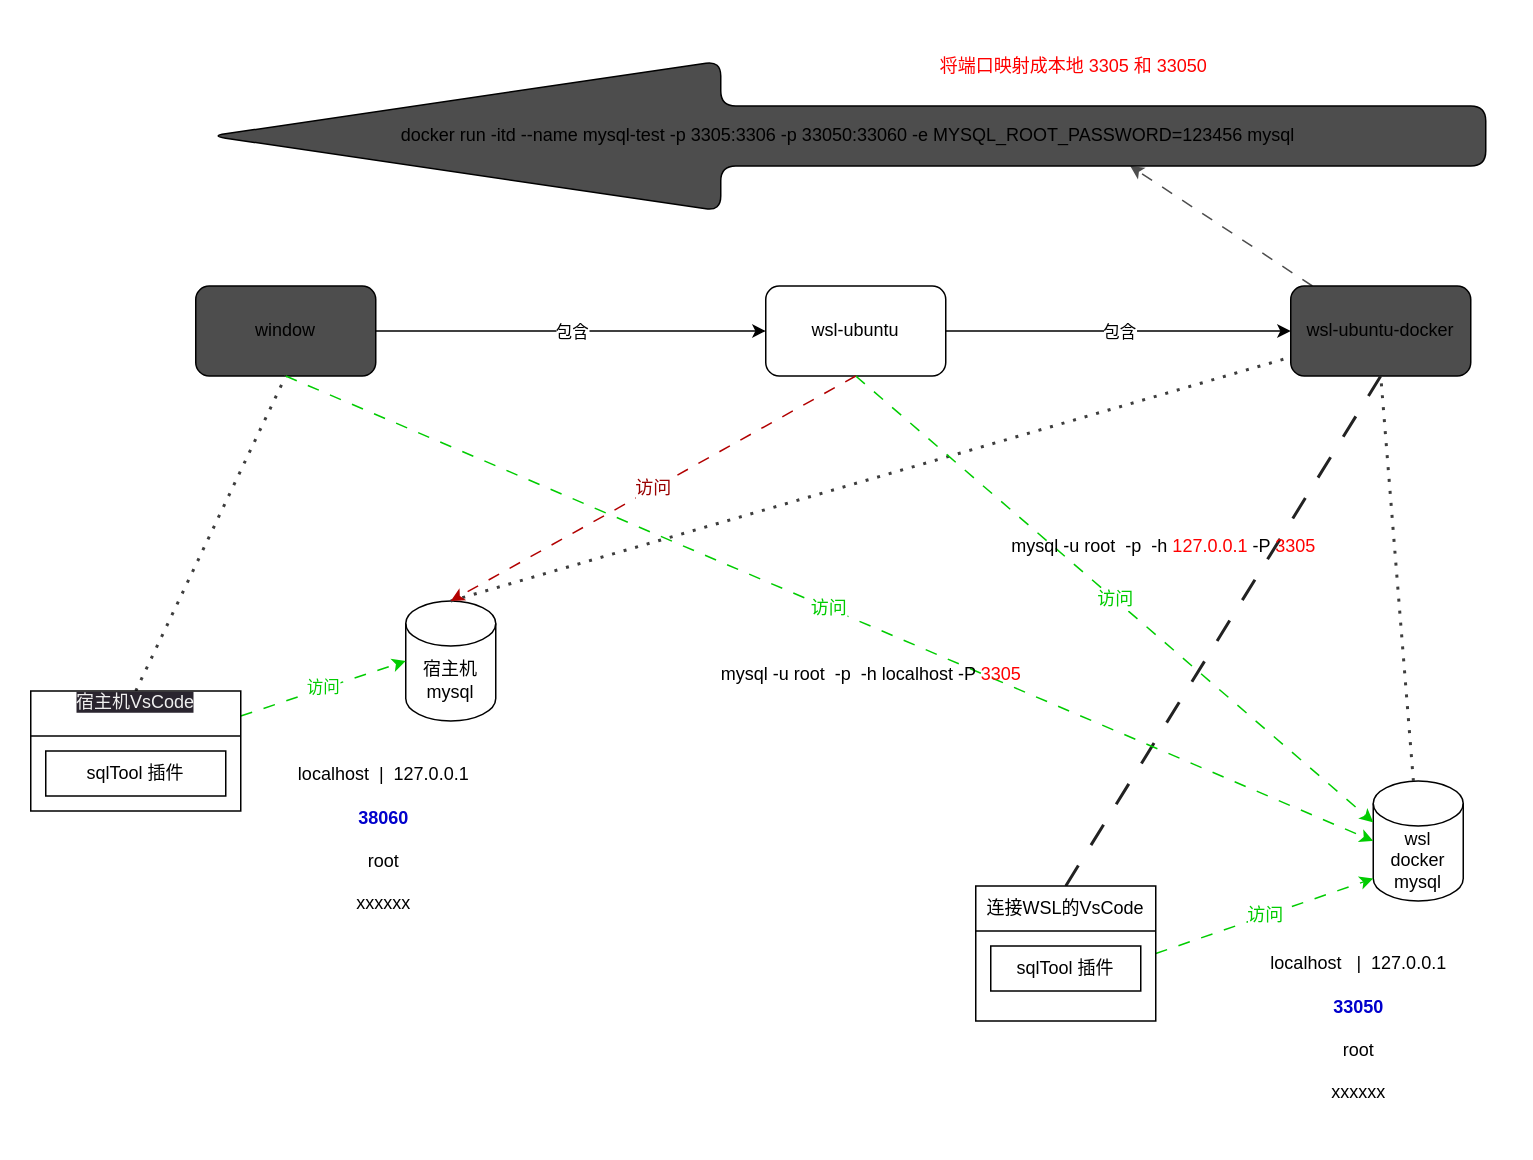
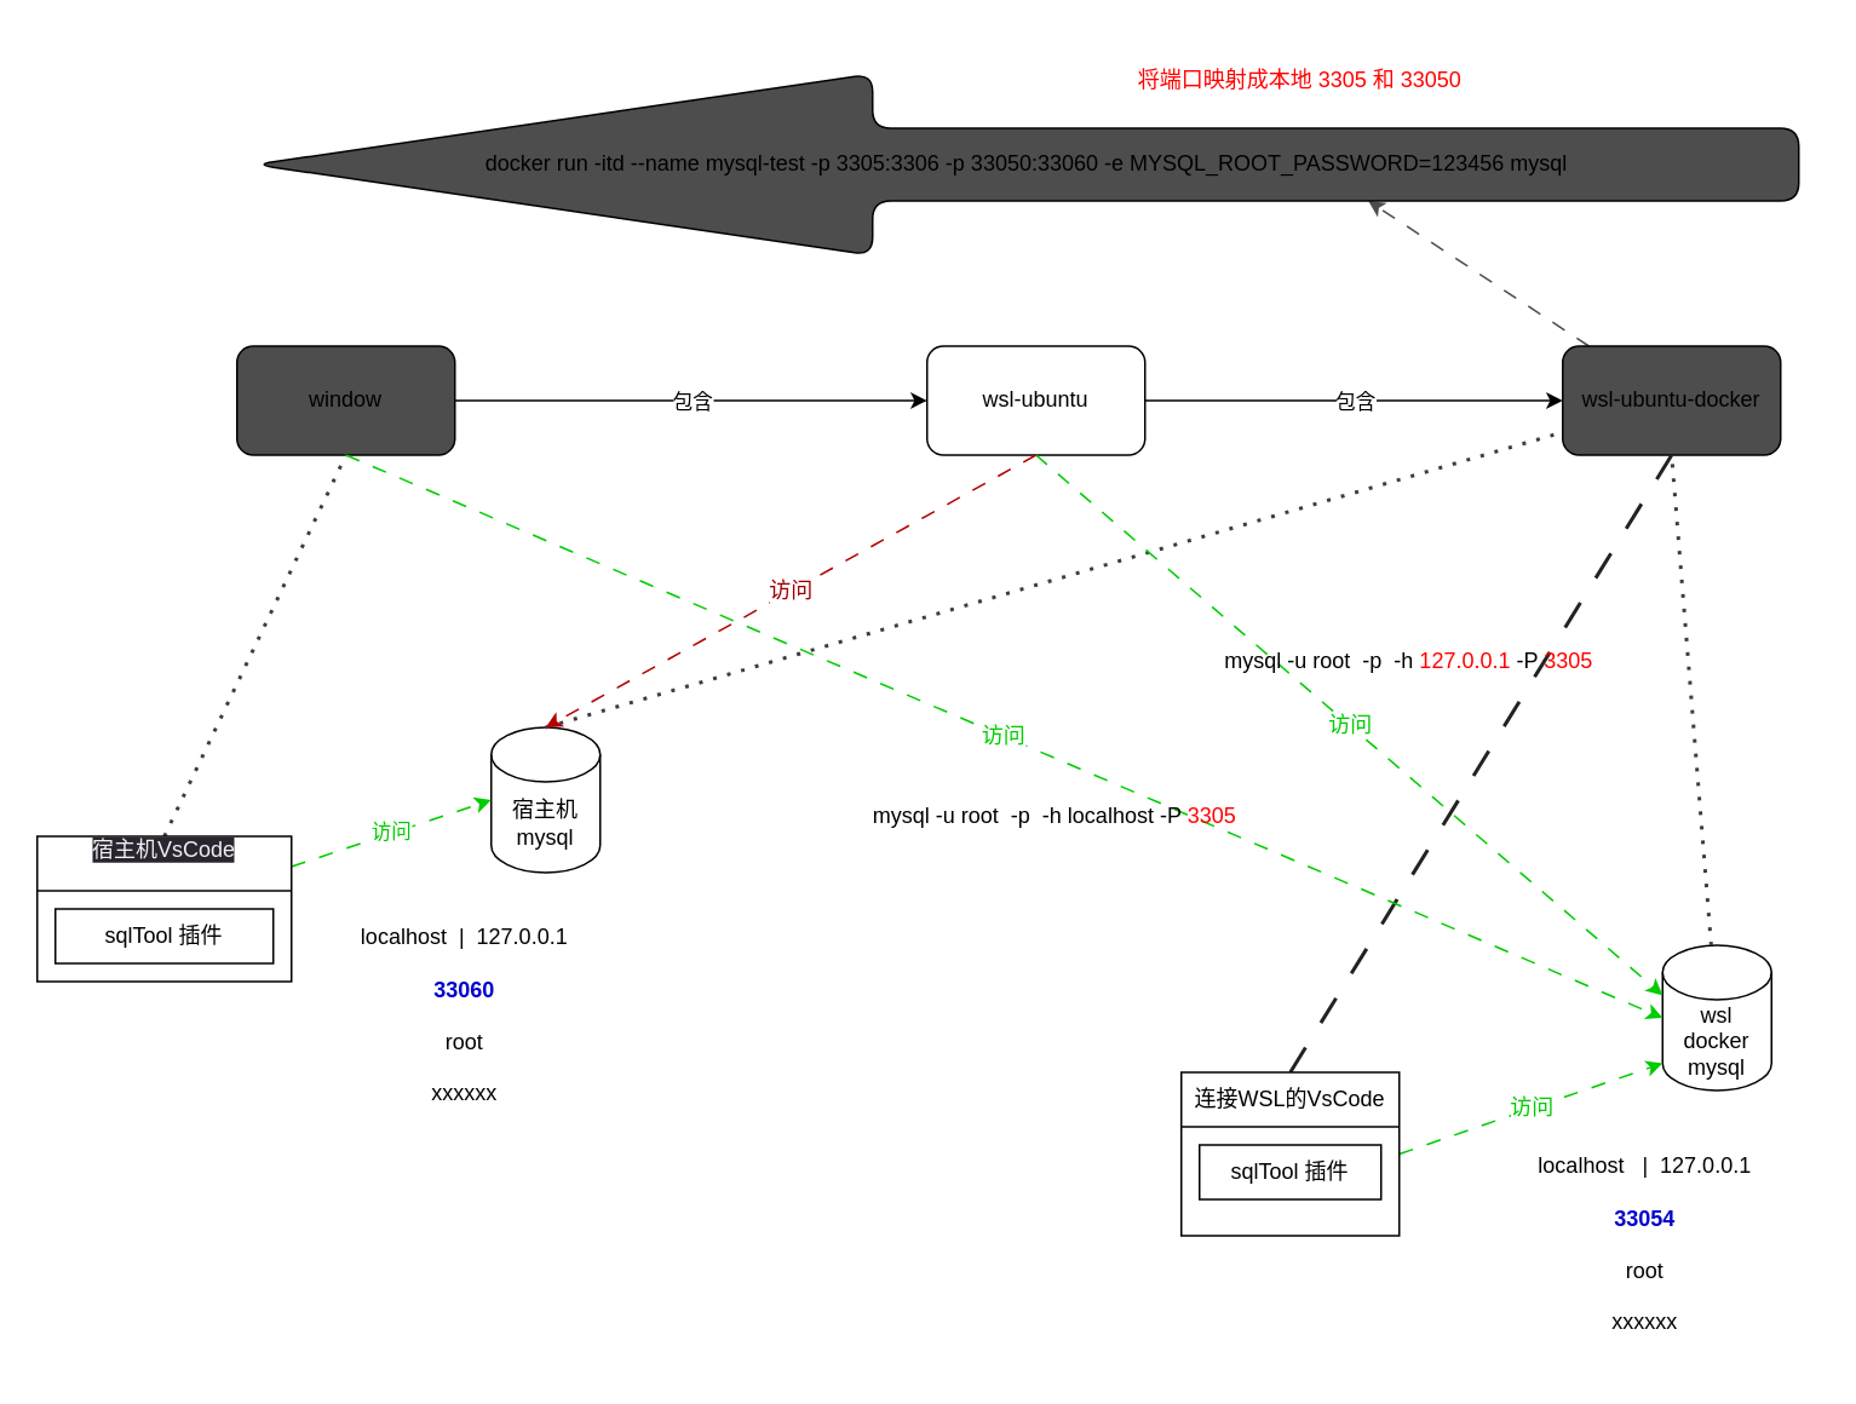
  <mxCell id="0" />
  <mxCell id="1" parent="0" />
  <mxCell id="2" value="宿主机mysql" style="shape=cylinder3;whiteSpace=wrap;html=1;boundedLbl=1;backgroundOutline=1;size=15;" vertex="1" parent="1"><mxGeometry x="270" y="400" width="60" height="80" as="geometry" /></mxCell>
  <mxCell id="3" value="wsl&lt;br&gt;docker&lt;br&gt;mysql" style="shape=cylinder3;whiteSpace=wrap;html=1;boundedLbl=1;backgroundOutline=1;size=15;" vertex="1" parent="1"><mxGeometry x="915" y="520" width="60" height="80" as="geometry" /></mxCell>
  <mxCell id="4" value="window" style="rounded=1;whiteSpace=wrap;html=1;fillColor=#4d4d4d;" vertex="1" parent="1"><mxGeometry x="130" y="190" width="120" height="60" as="geometry" /></mxCell>
  <mxCell id="5" value="wsl-ubuntu" style="rounded=1;whiteSpace=wrap;html=1;" vertex="1" parent="1"><mxGeometry x="510" y="190" width="120" height="60" as="geometry" /></mxCell>
  <mxCell id="6" value="" style="edgeStyle=none;html=1;dashed=1;dashPattern=8 8;strokeColor=#4D4D4D;fontSize=12;fontColor=#FF0000;entryX=0;entryY=0;entryDx=237;entryDy=30;entryPerimeter=0;" edge="1" parent="1" source="7" target="26"><mxGeometry relative="1" as="geometry" /></mxCell>
  <mxCell id="7" value="wsl-ubuntu-docker" style="rounded=1;whiteSpace=wrap;html=1;fillColor=#4D4D4D;" vertex="1" parent="1"><mxGeometry x="860" y="190" width="120" height="60" as="geometry" /></mxCell>
  <mxCell id="8" value="" style="endArrow=classic;html=1;exitX=1;exitY=0.5;exitDx=0;exitDy=0;entryX=0;entryY=0.5;entryDx=0;entryDy=0;" edge="1" parent="1" source="5" target="7"><mxGeometry relative="1" as="geometry"><mxPoint x="750" y="219.5" as="sourcePoint" /><mxPoint x="850" y="219.5" as="targetPoint" /></mxGeometry></mxCell>
  <mxCell id="9" value="包含" style="edgeLabel;resizable=0;html=1;align=center;verticalAlign=middle;" connectable="0" vertex="1" parent="8"><mxGeometry relative="1" as="geometry" /></mxCell>
  <mxCell id="10" value="" style="endArrow=classic;html=1;entryX=0;entryY=0.5;entryDx=0;entryDy=0;exitX=1;exitY=0.5;exitDx=0;exitDy=0;" edge="1" parent="1" source="4" target="5"><mxGeometry relative="1" as="geometry"><mxPoint x="400" y="219.5" as="sourcePoint" /><mxPoint x="500" y="219.5" as="targetPoint" /></mxGeometry></mxCell>
  <mxCell id="11" value="包含" style="edgeLabel;resizable=0;html=1;align=center;verticalAlign=middle;" connectable="0" vertex="1" parent="10"><mxGeometry relative="1" as="geometry" /></mxCell>
  <mxCell id="12" value="" style="endArrow=none;dashed=1;html=1;dashPattern=1 3;strokeWidth=2;exitX=0.5;exitY=0;exitDx=0;exitDy=0;exitPerimeter=0;strokeColor=#3D3D3D;" edge="1" parent="1" source="2" target="7"><mxGeometry width="50" height="50" relative="1" as="geometry"><mxPoint x="570" y="460" as="sourcePoint" /><mxPoint x="330" y="260" as="targetPoint" /></mxGeometry></mxCell>
  <mxCell id="13" value="" style="endArrow=none;dashed=1;html=1;dashPattern=1 3;strokeWidth=2;entryX=0.5;entryY=1;entryDx=0;entryDy=0;strokeColor=#3D3D3D;" edge="1" parent="1" source="3" target="7"><mxGeometry width="50" height="50" relative="1" as="geometry"><mxPoint x="570" y="460" as="sourcePoint" /><mxPoint x="620" y="410" as="targetPoint" /></mxGeometry></mxCell>
  <mxCell id="14" value="" style="endArrow=none;dashed=1;html=1;dashPattern=1 3;strokeWidth=2;entryX=0.5;entryY=1;entryDx=0;entryDy=0;exitX=0.5;exitY=0;exitDx=0;exitDy=0;strokeColor=#3D3D3D;" edge="1" parent="1" source="20" target="4"><mxGeometry width="50" height="50" relative="1" as="geometry"><mxPoint x="170" y="400" as="sourcePoint" /><mxPoint x="350" y="260" as="targetPoint" /></mxGeometry></mxCell>
  <mxCell id="15" value="" style="endArrow=none;dashed=1;html=1;strokeWidth=2;exitX=0.5;exitY=0;exitDx=0;exitDy=0;dashPattern=8 8;strokeColor=#222222;labelBackgroundColor=#1A1A1A;" edge="1" parent="1" source="17"><mxGeometry width="50" height="50" relative="1" as="geometry"><mxPoint x="590" y="460" as="sourcePoint" /><mxPoint x="920" y="250" as="targetPoint" /></mxGeometry></mxCell>
  <mxCell id="16" value="访问" style="edgeStyle=none;html=1;exitX=1;exitY=0.5;exitDx=0;exitDy=0;entryX=0;entryY=1;entryDx=0;entryDy=-15;entryPerimeter=0;dashed=1;dashPattern=8 8;fontSize=12;fillColor=#e51400;strokeColor=#00CC00;fontColor=#00CC00;" edge="1" parent="1" source="17" target="3"><mxGeometry relative="1" as="geometry" /></mxCell>
  <mxCell id="17" value="&lt;span style=&quot;font-weight: 400;&quot;&gt;连接WSL的VsCode&lt;/span&gt;" style="swimlane;whiteSpace=wrap;html=1;startSize=30;" vertex="1" parent="1"><mxGeometry x="650" y="590" width="120" height="90" as="geometry" /></mxCell>
  <mxCell id="18" value="sqlTool 插件" style="rounded=0;whiteSpace=wrap;html=1;" vertex="1" parent="17"><mxGeometry x="10" y="40" width="100" height="30" as="geometry" /></mxCell>
  <mxCell id="19" value="访问" style="edgeStyle=none;html=1;dashed=1;dashPattern=8 8;entryX=0;entryY=0.5;entryDx=0;entryDy=0;entryPerimeter=0;fillColor=#fa6800;strokeColor=#00CC00;fontColor=#00CC00;" edge="1" parent="1" source="20" target="2"><mxGeometry relative="1" as="geometry"><mxPoint x="270" y="680" as="targetPoint" /></mxGeometry></mxCell>
  <mxCell id="20" value="&#10;&lt;span style=&quot;color: rgb(240, 240, 240); font-family: Helvetica; font-size: 12px; font-style: normal; font-variant-ligatures: normal; font-variant-caps: normal; font-weight: 400; letter-spacing: normal; orphans: 2; text-align: center; text-indent: 0px; text-transform: none; widows: 2; word-spacing: 0px; -webkit-text-stroke-width: 0px; background-color: rgb(42, 37, 47); text-decoration-thickness: initial; text-decoration-style: initial; text-decoration-color: initial; float: none; display: inline !important;&quot;&gt;宿主机VsCode&lt;/span&gt;&#10;&#10;" style="swimlane;whiteSpace=wrap;html=1;startSize=30;" vertex="1" parent="1"><mxGeometry x="20" y="460" width="140" height="80" as="geometry" /></mxCell>
  <mxCell id="21" value="sqlTool 插件" style="rounded=0;whiteSpace=wrap;html=1;" vertex="1" parent="20"><mxGeometry x="10" y="40" width="120" height="30" as="geometry" /></mxCell>
- <mxCell id="22" value="&lt;font style=&quot;font-size: 12px;&quot;&gt;&lt;span style=&quot;font-weight: normal;&quot;&gt;localhost&amp;nbsp; &amp;nbsp;|&amp;nbsp; 127.0.0.1&lt;/span&gt;&lt;br&gt;&lt;font color=&quot;#0000cc&quot;&gt;33050&lt;/font&gt;&lt;br&gt;&lt;span style=&quot;font-weight: normal;&quot;&gt;root&lt;/span&gt;&lt;br&gt;&lt;span style=&quot;font-weight: normal;&quot;&gt;xxxxxx&lt;/span&gt;&lt;br&gt;&lt;/font&gt;" style="text;strokeColor=none;fillColor=none;html=1;fontSize=24;fontStyle=1;verticalAlign=middle;align=center;strokeWidth=5;backgroundOutline=1;" vertex="1" parent="1"><mxGeometry x="810" y="610" width="190" height="141" as="geometry" /></mxCell>
- <mxCell id="23" value="&lt;font style=&quot;font-size: 12px;&quot;&gt;&lt;span style=&quot;font-weight: normal;&quot;&gt;localhost&amp;nbsp; |&amp;nbsp; 127.0.0.1&lt;/span&gt;&lt;br&gt;&lt;font color=&quot;#0000cc&quot;&gt;38060&lt;/font&gt;&lt;br&gt;&lt;span style=&quot;font-weight: normal;&quot;&gt;root&lt;/span&gt;&lt;br&gt;&lt;span style=&quot;font-weight: normal;&quot;&gt;xxxxxx&lt;/span&gt;&lt;br&gt;&lt;/font&gt;" style="text;strokeColor=none;fillColor=none;html=1;fontSize=24;fontStyle=1;verticalAlign=middle;align=center;" vertex="1" parent="1"><mxGeometry x="160" y="490" width="190" height="130" as="geometry" /></mxCell>
+ <mxCell id="22" value="&lt;font style=&quot;font-size: 12px;&quot;&gt;&lt;span style=&quot;font-weight: normal;&quot;&gt;localhost&amp;nbsp; &amp;nbsp;|&amp;nbsp; 127.0.0.1&lt;/span&gt;&lt;br&gt;&lt;font color=&quot;#0000cc&quot;&gt;33054&lt;/font&gt;&lt;br&gt;&lt;span style=&quot;font-weight: normal;&quot;&gt;root&lt;/span&gt;&lt;br&gt;&lt;span style=&quot;font-weight: normal;&quot;&gt;xxxxxx&lt;/span&gt;&lt;br&gt;&lt;/font&gt;" style="text;strokeColor=none;fillColor=none;html=1;fontSize=24;fontStyle=1;verticalAlign=middle;align=center;strokeWidth=5;backgroundOutline=1;" vertex="1" parent="1"><mxGeometry x="810" y="610" width="190" height="141" as="geometry" /></mxCell>
+ <mxCell id="23" value="&lt;font style=&quot;font-size: 12px;&quot;&gt;&lt;span style=&quot;font-weight: normal;&quot;&gt;localhost&amp;nbsp; |&amp;nbsp; 127.0.0.1&lt;/span&gt;&lt;br&gt;&lt;font color=&quot;#0000cc&quot;&gt;33060&lt;/font&gt;&lt;br&gt;&lt;span style=&quot;font-weight: normal;&quot;&gt;root&lt;/span&gt;&lt;br&gt;&lt;span style=&quot;font-weight: normal;&quot;&gt;xxxxxx&lt;/span&gt;&lt;br&gt;&lt;/font&gt;" style="text;strokeColor=none;fillColor=none;html=1;fontSize=24;fontStyle=1;verticalAlign=middle;align=center;" vertex="1" parent="1"><mxGeometry x="160" y="490" width="190" height="130" as="geometry" /></mxCell>
  <mxCell id="24" value="访问" style="edgeStyle=none;html=1;entryX=0;entryY=0;entryDx=0;entryDy=27.5;entryPerimeter=0;dashed=1;dashPattern=8 8;fontSize=12;fillColor=#e51400;strokeColor=#00CC00;fontColor=#00CC00;" edge="1" parent="1" target="3"><mxGeometry relative="1" as="geometry"><mxPoint x="570" y="250" as="sourcePoint" /><mxPoint x="840" y="250" as="targetPoint" /></mxGeometry></mxCell>
  <mxCell id="25" value="&lt;font style=&quot;font-size: 12px; font-weight: normal;&quot;&gt;mysql -u root&amp;nbsp; -p&amp;nbsp; -h &lt;font color=&quot;#ff0000&quot;&gt;127.0.0.1 &lt;/font&gt;-P &lt;font color=&quot;#ff0000&quot;&gt;3305&lt;/font&gt;&lt;br&gt;&lt;/font&gt;" style="text;strokeColor=none;fillColor=none;html=1;fontSize=24;fontStyle=1;verticalAlign=middle;align=center;" vertex="1" parent="1"><mxGeometry x="680" y="340" width="190" height="40" as="geometry" /></mxCell>
  <mxCell id="26" value="docker run -itd --name mysql-test -p 3305:3306 -p 33050:33060 -e MYSQL_ROOT_PASSWORD=123456 mysql" style="shape=singleArrow;whiteSpace=wrap;html=1;arrowWidth=0.4;arrowSize=0.4;fillColor=#4D4D4D;rounded=1;direction=west;" vertex="1" parent="1"><mxGeometry x="140" y="40" width="850" height="100" as="geometry" /></mxCell>
  <mxCell id="27" value="&lt;font style=&quot;font-size: 12px; font-weight: normal;&quot;&gt;将端口映射成本地 3305 和 33050&lt;br&gt;&lt;/font&gt;" style="text;strokeColor=none;fillColor=none;html=1;fontSize=24;fontStyle=1;verticalAlign=middle;align=center;fontColor=#FF0000;" vertex="1" parent="1"><mxGeometry x="590" y="20" width="250" height="40" as="geometry" /></mxCell>
  <mxCell id="28" value="访问" style="edgeStyle=none;html=1;exitX=0.5;exitY=1;exitDx=0;exitDy=0;entryX=0.5;entryY=0;entryDx=0;entryDy=0;entryPerimeter=0;dashed=1;dashPattern=8 8;fontSize=12;fillColor=#e51400;strokeColor=#B20000;fontColor=#990000;" edge="1" parent="1" source="5" target="2"><mxGeometry relative="1" as="geometry"><mxPoint x="660" y="260" as="sourcePoint" /><mxPoint x="1000" y="467.5" as="targetPoint" /></mxGeometry></mxCell>
  <mxCell id="29" value="访问" style="edgeStyle=none;html=1;entryX=0;entryY=0.5;entryDx=0;entryDy=0;entryPerimeter=0;dashed=1;dashPattern=8 8;fontSize=12;fillColor=#e51400;strokeColor=#00CC00;fontColor=#00CC00;" edge="1" parent="1" target="3"><mxGeometry relative="1" as="geometry"><mxPoint x="190" y="250" as="sourcePoint" /><mxPoint x="1000" y="467.5" as="targetPoint" /></mxGeometry></mxCell>
  <mxCell id="30" value="&lt;font style=&quot;font-size: 12px; font-weight: normal;&quot;&gt;mysql -u root&amp;nbsp; -p&amp;nbsp; -h localhost&lt;font color=&quot;#ff0000&quot;&gt;&amp;nbsp;&lt;/font&gt;-P &lt;font color=&quot;#ff0000&quot;&gt;3305&lt;/font&gt;&lt;br&gt;&lt;/font&gt;" style="text;strokeColor=none;fillColor=none;html=1;fontSize=24;fontStyle=1;verticalAlign=middle;align=center;" vertex="1" parent="1"><mxGeometry x="485" y="425" width="190" height="40" as="geometry" /></mxCell>
